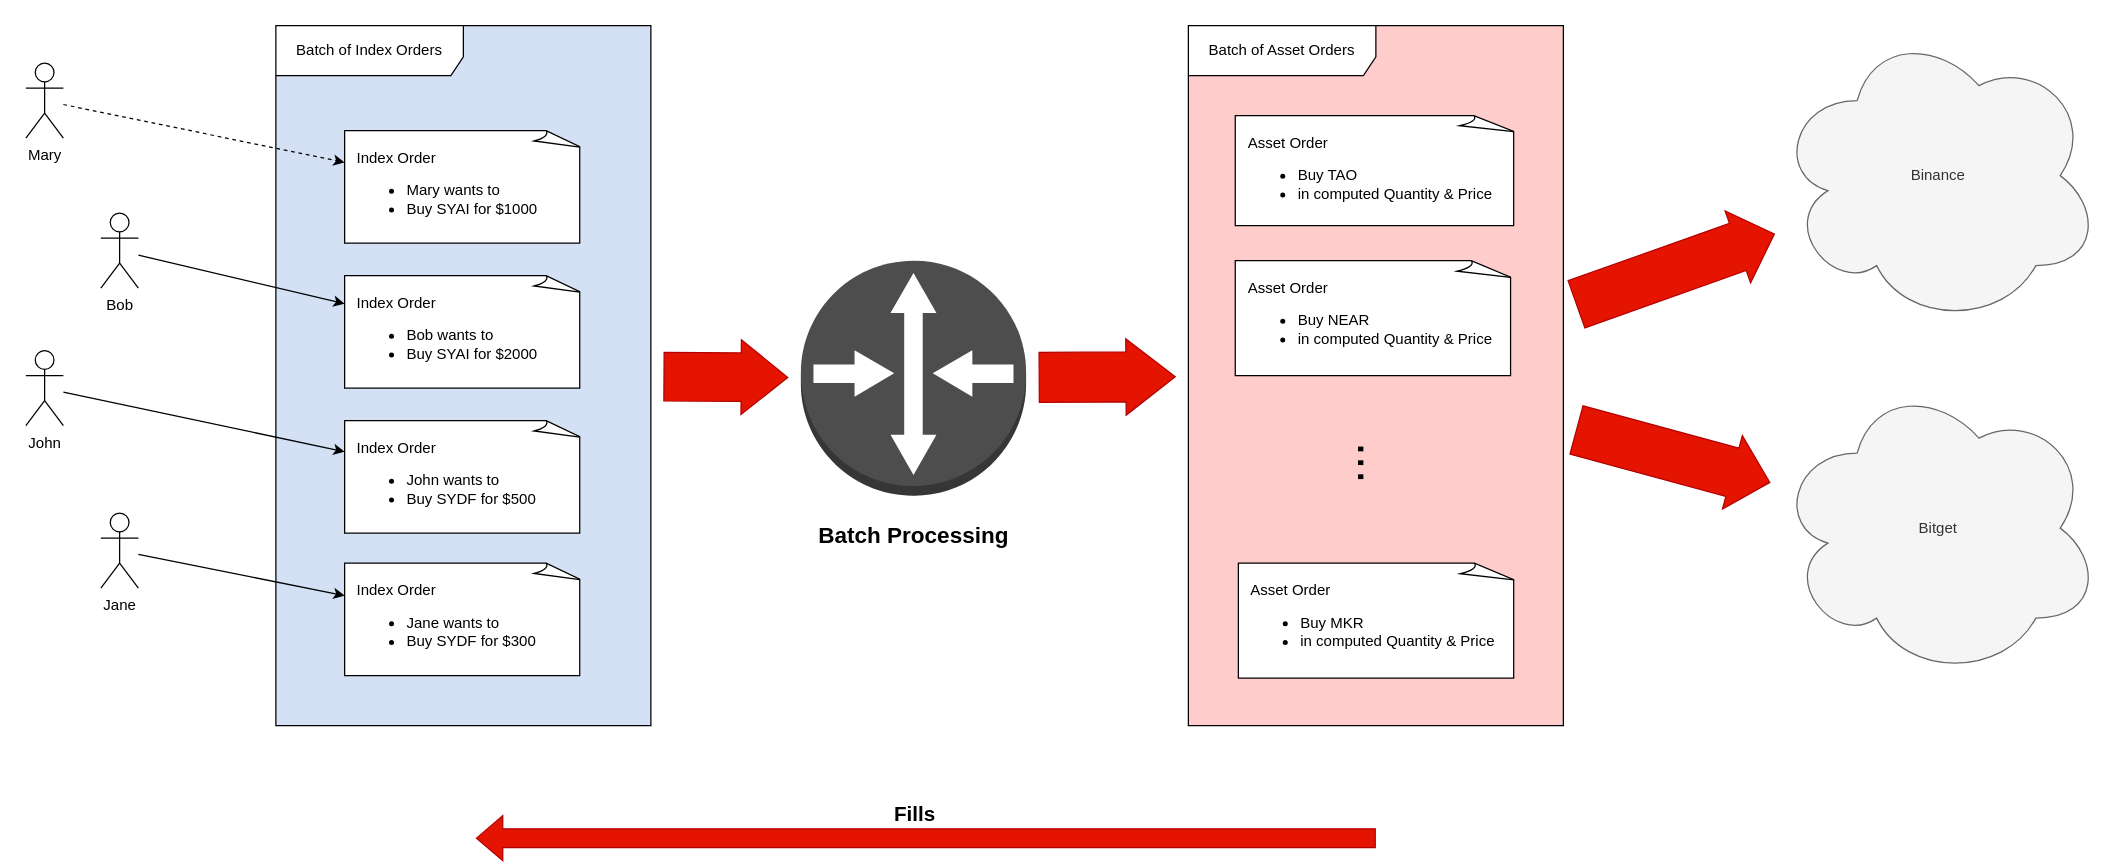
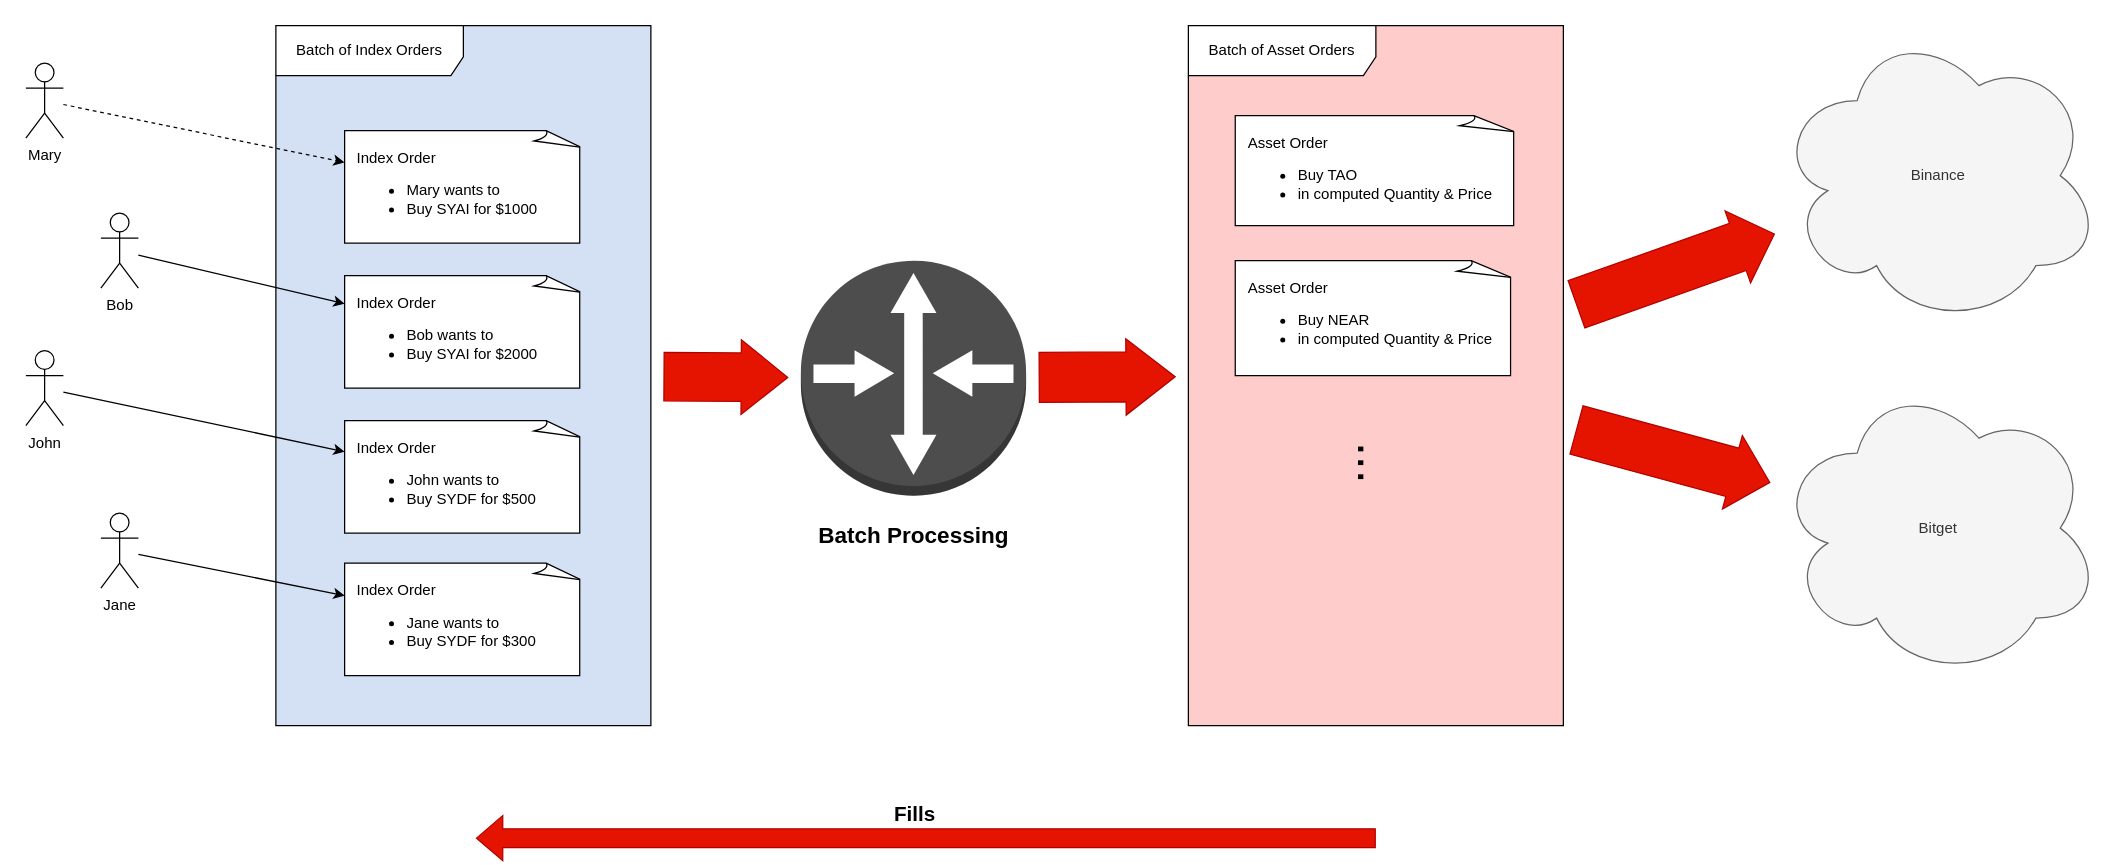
  <mxCell id="0" />
  <mxCell id="1" parent="0" />
  <mxCell id="2" style="rounded=0;orthogonalLoop=1;jettySize=auto;html=1;shape=flexArrow;endSize=10;startSize=10;targetPerimeterSpacing=10;sourcePerimeterSpacing=10;width=40;fillColor=#e51400;strokeColor=#B20000;" parent="1" source="3" target="24" edge="1"><mxGeometry relative="1" as="geometry" /></mxCell>
  <mxCell id="3" value="Batch of Asset Orders" style="shape=umlFrame;whiteSpace=wrap;html=1;pointerEvents=0;width=150;height=40;swimlaneFillColor=#FFCCCC;" parent="1" vertex="1"><mxGeometry x="950" y="20" width="300" height="560" as="geometry" /></mxCell>
  <mxCell id="4" value="Batch of Index Orders" style="shape=umlFrame;whiteSpace=wrap;html=1;pointerEvents=0;width=150;height=40;swimlaneFillColor=#D4E1F5;" parent="1" vertex="1"><mxGeometry x="220" y="20" width="300" height="560" as="geometry" /></mxCell>
  <mxCell id="5" value="Index Order&lt;div&gt;&lt;ul&gt;&lt;li&gt;Mary wants to&lt;/li&gt;&lt;li&gt;Buy SYAI for $1000&lt;/li&gt;&lt;/ul&gt;&lt;/div&gt;" style="whiteSpace=wrap;html=1;shape=mxgraph.basic.document;align=left;spacingLeft=0;spacingTop=0;spacingRight=0;spacingBottom=0;spacing=10;verticalAlign=top;" parent="1" vertex="1"><mxGeometry x="275" y="104" width="190" height="90" as="geometry" /></mxCell>
  <mxCell id="6" style="rounded=0;orthogonalLoop=1;jettySize=auto;html=1;shape=flexArrow;targetPerimeterSpacing=10;sourcePerimeterSpacing=10;endSize=12.082;startSize=10;width=38.824;fillColor=#e51400;strokeColor=#B20000;" parent="1" source="4" target="8" edge="1"><mxGeometry relative="1" as="geometry" /></mxCell>
  <mxCell id="7" style="rounded=0;orthogonalLoop=1;jettySize=auto;html=1;shape=flexArrow;targetPerimeterSpacing=10;sourcePerimeterSpacing=10;endSize=12.808;startSize=10;width=40;fillColor=#e51400;strokeColor=#B20000;" parent="1" source="8" target="3" edge="1"><mxGeometry relative="1" as="geometry" /></mxCell>
  <mxCell id="8" value="&lt;h2&gt;Batch Processing&lt;/h2&gt;" style="outlineConnect=0;dashed=0;verticalLabelPosition=bottom;verticalAlign=top;align=center;html=1;shape=mxgraph.aws3.router;fillColor=#4D4D4D;gradientColor=none;" parent="1" vertex="1"><mxGeometry x="640" y="208" width="180.17" height="188" as="geometry" /></mxCell>
  <mxCell id="9" value="Asset Order&lt;div&gt;&lt;ul&gt;&lt;li&gt;Buy TAO&lt;/li&gt;&lt;li&gt;in computed Quantity &amp;amp; Price&lt;/li&gt;&lt;/ul&gt;&lt;/div&gt;" style="whiteSpace=wrap;html=1;shape=mxgraph.basic.document;align=left;spacingLeft=0;spacingTop=0;spacingRight=0;spacingBottom=0;spacing=10;verticalAlign=top;" parent="1" vertex="1"><mxGeometry x="987.5" y="92" width="225" height="88" as="geometry" /></mxCell>
  <mxCell id="10" value="Asset Order&lt;div&gt;&lt;ul&gt;&lt;li&gt;Buy NEAR&lt;/li&gt;&lt;li&gt;in computed Quantity &amp;amp; Price&lt;/li&gt;&lt;/ul&gt;&lt;/div&gt;" style="whiteSpace=wrap;html=1;shape=mxgraph.basic.document;align=left;spacingLeft=0;spacingTop=0;spacingRight=0;spacingBottom=0;spacing=10;verticalAlign=top;" parent="1" vertex="1"><mxGeometry x="987.5" y="208" width="222.5" height="92" as="geometry" /></mxCell>
  <mxCell id="11" value="Index Order&lt;div&gt;&lt;ul&gt;&lt;li&gt;Bob wants to&lt;/li&gt;&lt;li&gt;Buy SYAI for $2000&lt;/li&gt;&lt;/ul&gt;&lt;/div&gt;" style="whiteSpace=wrap;html=1;shape=mxgraph.basic.document;align=left;spacingLeft=0;spacingTop=0;spacingRight=0;spacingBottom=0;spacing=10;verticalAlign=top;" parent="1" vertex="1"><mxGeometry x="275" y="220" width="190" height="90" as="geometry" /></mxCell>
  <mxCell id="12" value="Index Order&lt;div&gt;&lt;ul&gt;&lt;li&gt;John wants to&lt;/li&gt;&lt;li&gt;Buy SYDF for $500&lt;/li&gt;&lt;/ul&gt;&lt;/div&gt;" style="whiteSpace=wrap;html=1;shape=mxgraph.basic.document;align=left;spacingLeft=0;spacingTop=0;spacingRight=0;spacingBottom=0;spacing=10;verticalAlign=top;" parent="1" vertex="1"><mxGeometry x="275" y="336" width="190" height="90" as="geometry" /></mxCell>
  <mxCell id="13" value="Index Order&lt;div&gt;&lt;ul&gt;&lt;li&gt;Jane wants to&lt;/li&gt;&lt;li&gt;Buy SYDF for $300&lt;/li&gt;&lt;/ul&gt;&lt;/div&gt;" style="whiteSpace=wrap;html=1;shape=mxgraph.basic.document;align=left;spacingLeft=0;spacingTop=0;spacingRight=0;spacingBottom=0;spacing=10;verticalAlign=top;" parent="1" vertex="1"><mxGeometry x="275" y="450" width="190" height="90" as="geometry" /></mxCell>
- <mxCell id="14" value="Asset Order&lt;div&gt;&lt;ul&gt;&lt;li&gt;Buy MKR&lt;/li&gt;&lt;li&gt;in computed Quantity &amp;amp; Price&lt;/li&gt;&lt;/ul&gt;&lt;/div&gt;" style="whiteSpace=wrap;html=1;shape=mxgraph.basic.document;align=left;spacingLeft=0;spacingTop=0;spacingRight=0;spacingBottom=0;spacing=10;verticalAlign=top;" parent="1" vertex="1"><mxGeometry x="990" y="450" width="222.5" height="92" as="geometry" /></mxCell>
  <mxCell id="15" value="..." style="text;html=1;align=center;verticalAlign=middle;resizable=0;points=[];autosize=1;strokeColor=none;fillColor=none;fontSize=40;rotation=90;" parent="1" vertex="1"><mxGeometry x="1071.25" y="340" width="60" height="60" as="geometry" /></mxCell>
  <mxCell id="16" style="rounded=0;orthogonalLoop=1;jettySize=auto;html=1;dashed=1;" parent="1" source="17" target="5" edge="1"><mxGeometry relative="1" as="geometry" /></mxCell>
  <mxCell id="17" value="Mary" style="shape=umlActor;verticalLabelPosition=bottom;verticalAlign=top;html=1;" parent="1" vertex="1"><mxGeometry x="20" y="50" width="30" height="60" as="geometry" /></mxCell>
  <mxCell id="18" style="rounded=0;orthogonalLoop=1;jettySize=auto;html=1;" parent="1" source="19" target="11" edge="1"><mxGeometry relative="1" as="geometry" /></mxCell>
  <mxCell id="19" value="Bob" style="shape=umlActor;verticalLabelPosition=bottom;verticalAlign=top;html=1;" parent="1" vertex="1"><mxGeometry x="80" y="170" width="30" height="60" as="geometry" /></mxCell>
  <mxCell id="20" style="rounded=0;orthogonalLoop=1;jettySize=auto;html=1;" parent="1" source="21" target="12" edge="1"><mxGeometry relative="1" as="geometry" /></mxCell>
  <mxCell id="21" value="John" style="shape=umlActor;verticalLabelPosition=bottom;verticalAlign=top;html=1;" parent="1" vertex="1"><mxGeometry x="20" y="280" width="30" height="60" as="geometry" /></mxCell>
  <mxCell id="22" style="rounded=0;orthogonalLoop=1;jettySize=auto;html=1;" parent="1" source="23" target="13" edge="1"><mxGeometry relative="1" as="geometry" /></mxCell>
  <mxCell id="23" value="Jane" style="shape=umlActor;verticalLabelPosition=bottom;verticalAlign=top;html=1;" parent="1" vertex="1"><mxGeometry x="80" y="410" width="30" height="60" as="geometry" /></mxCell>
  <mxCell id="24" value="Binance" style="ellipse;shape=cloud;whiteSpace=wrap;html=1;fillColor=#f5f5f5;fontColor=#333333;strokeColor=#666666;" parent="1" vertex="1"><mxGeometry x="1420" y="20" width="260" height="240" as="geometry" /></mxCell>
  <mxCell id="25" value="" style="endArrow=classic;html=1;rounded=0;strokeWidth=1;shape=flexArrow;width=15;endSize=6.67;fillColor=#e51400;strokeColor=#B20000;" parent="1" edge="1"><mxGeometry width="50" height="50" relative="1" as="geometry"><mxPoint x="1100" y="670" as="sourcePoint" /><mxPoint x="380" y="670" as="targetPoint" /></mxGeometry></mxCell>
  <mxCell id="26" value="&lt;h2&gt;Fills&lt;/h2&gt;" style="edgeLabel;html=1;align=center;verticalAlign=middle;resizable=0;points=[];labelBackgroundColor=none;" parent="25" vertex="1" connectable="0"><mxGeometry x="0.191" y="-1" relative="1" as="geometry"><mxPoint x="59" y="-19" as="offset" /></mxGeometry></mxCell>
  <mxCell id="27" style="rounded=0;orthogonalLoop=1;jettySize=auto;html=1;shape=flexArrow;endSize=10;startSize=10;targetPerimeterSpacing=10;sourcePerimeterSpacing=10;width=40;fillColor=#e51400;strokeColor=#B20000;" parent="1" source="3" target="28" edge="1"><mxGeometry relative="1" as="geometry"><mxPoint x="1280" y="377" as="sourcePoint" /><mxPoint x="1426.964" y="399.511" as="targetPoint" /></mxGeometry></mxCell>
  <mxCell id="28" value="Bitget" style="ellipse;shape=cloud;whiteSpace=wrap;html=1;fillColor=#f5f5f5;fontColor=#333333;strokeColor=#666666;" parent="1" vertex="1"><mxGeometry x="1420" y="302" width="260" height="240" as="geometry" /></mxCell>
